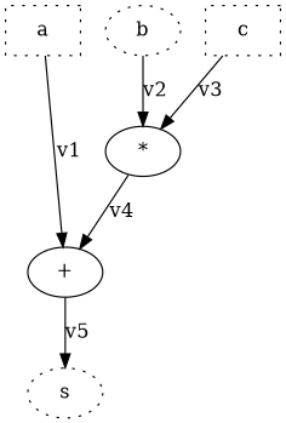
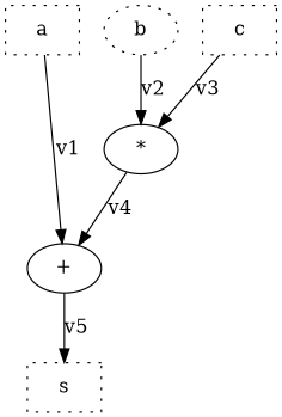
  digraph {
    node [shape=box style=dotted]
    a
    b [shape=ellipse]
    c
-   s [shape=ellipse]
+   s
    "+" [shape="" style=""]
    "*" [shape="" style=""]
    subgraph sub_1 {
      rank=source
      a
      b
      c
    }
    subgraph sub_2 {
      rank=sink
      s
    }
    a -> "+" [label=v1]
    b -> "*" [label=v2]
    c -> "*" [label=v3]
    "+" -> s [label=v5]
    "*" -> "+" [label=v4]
  }
